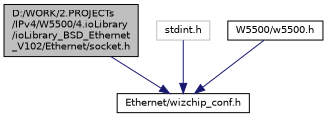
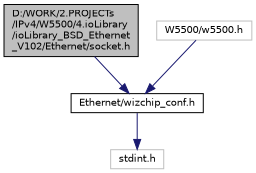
  digraph {
    node [color=black fillcolor=white fontname=Helvetica fontsize=10 shape=record style=filled]
    edge [color=midnightblue fontname=Helvetica fontsize=10 labelfontname=Helvetica labelfontsize=10 style=solid]
    n1 [fillcolor=grey75 fontcolor=black height=0.2 label="D:/WORK/2.PROJECTs\l/IPv4/W5500/4.ioLibrary\l/ioLibrary_BSD_Ethernet\l_V102/Ethernet/socket.h" width=0.4]
    n2 [height=0.2 label="Ethernet/wizchip_conf.h" width=0.4]
    n3 [color=grey75 height=0.2 label="stdint.h" width=0.4]
-   n4 [height=0.2 label="W5500/w5500.h" width=0.4]
+   n4 [color=grey75 height=0.2 label="W5500/w5500.h" width=0.4]
    n1 -> n2
-   n3 -> n2
+   n2 -> n3
    n4 -> n2
  }
